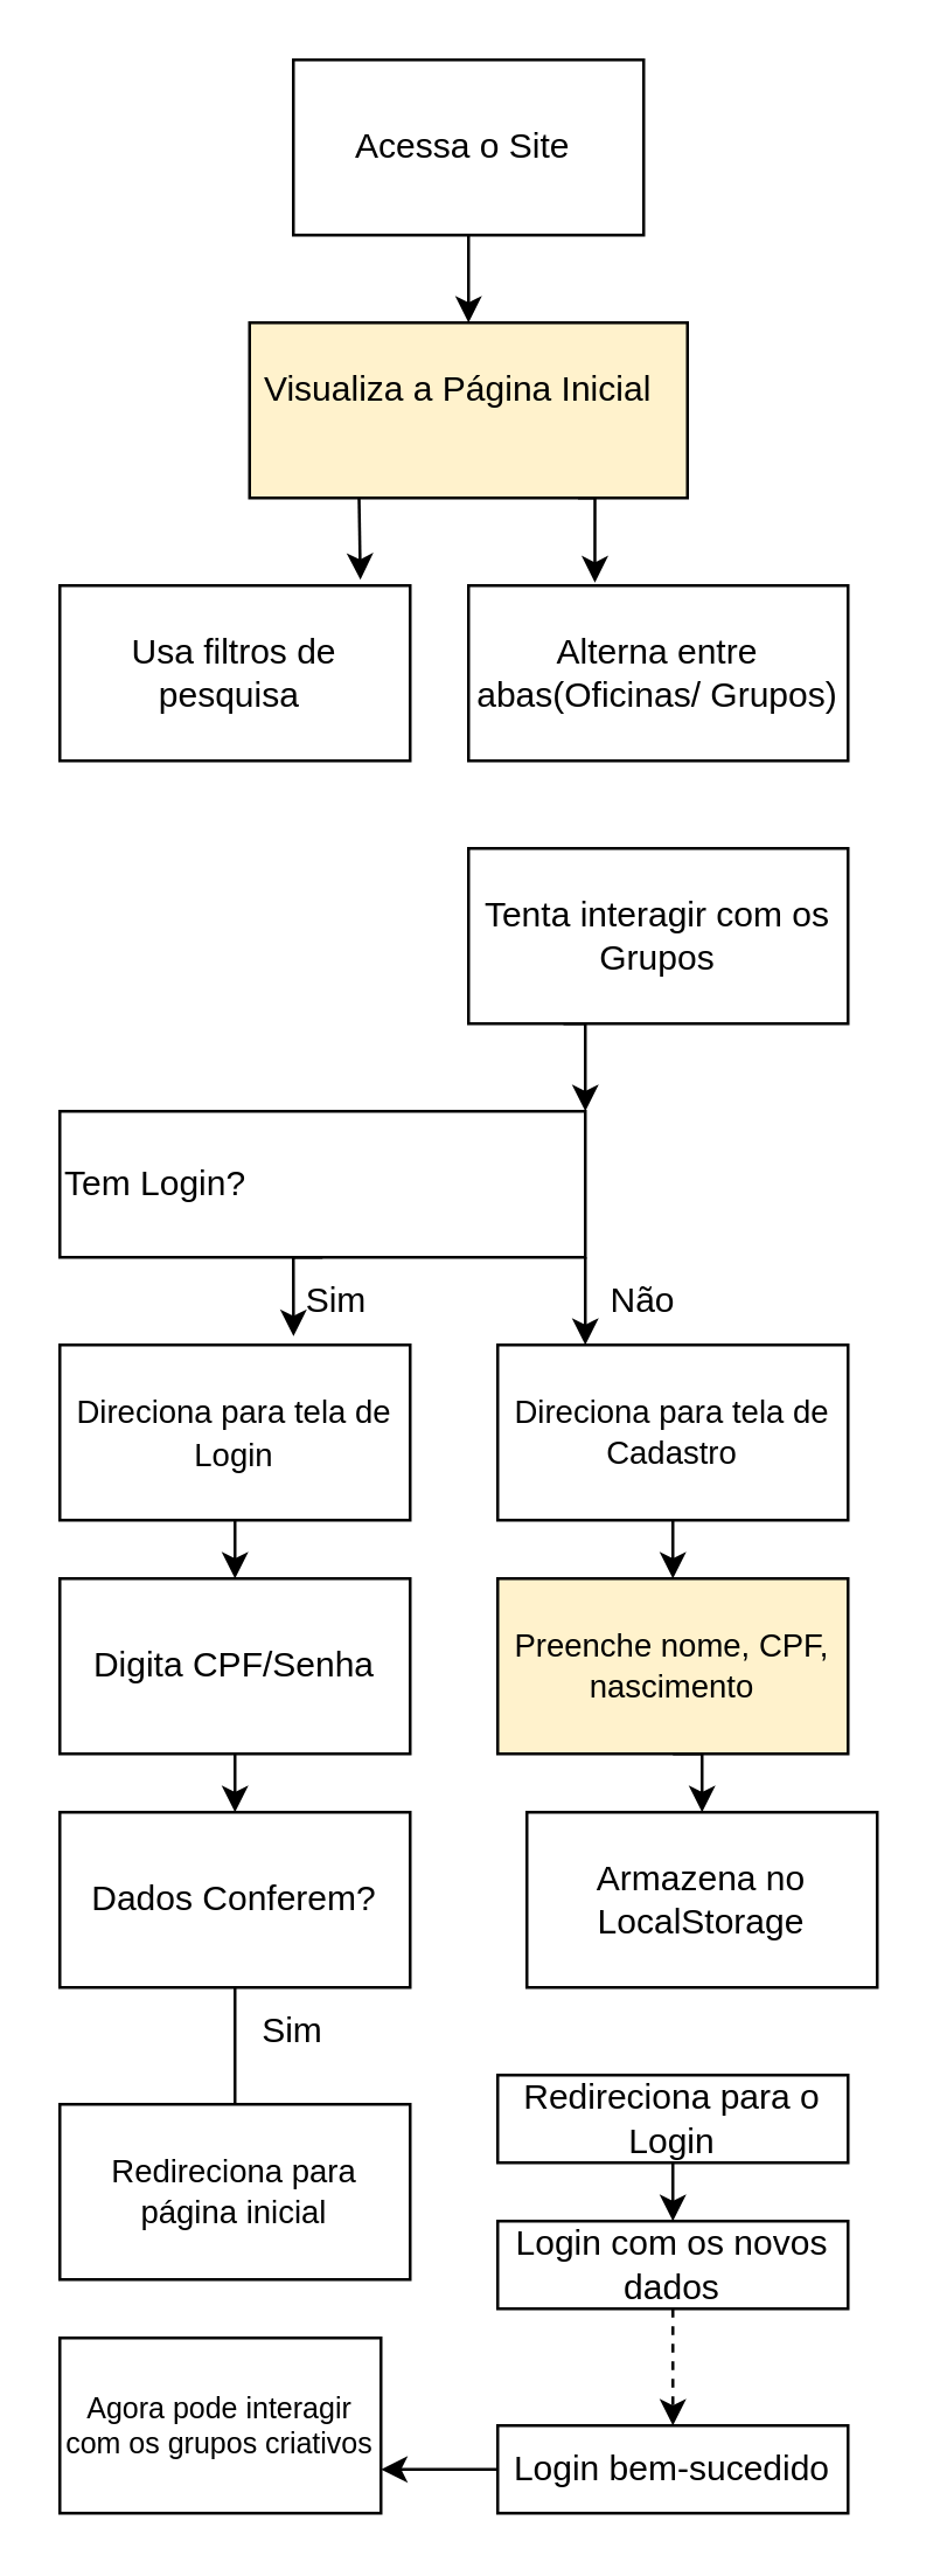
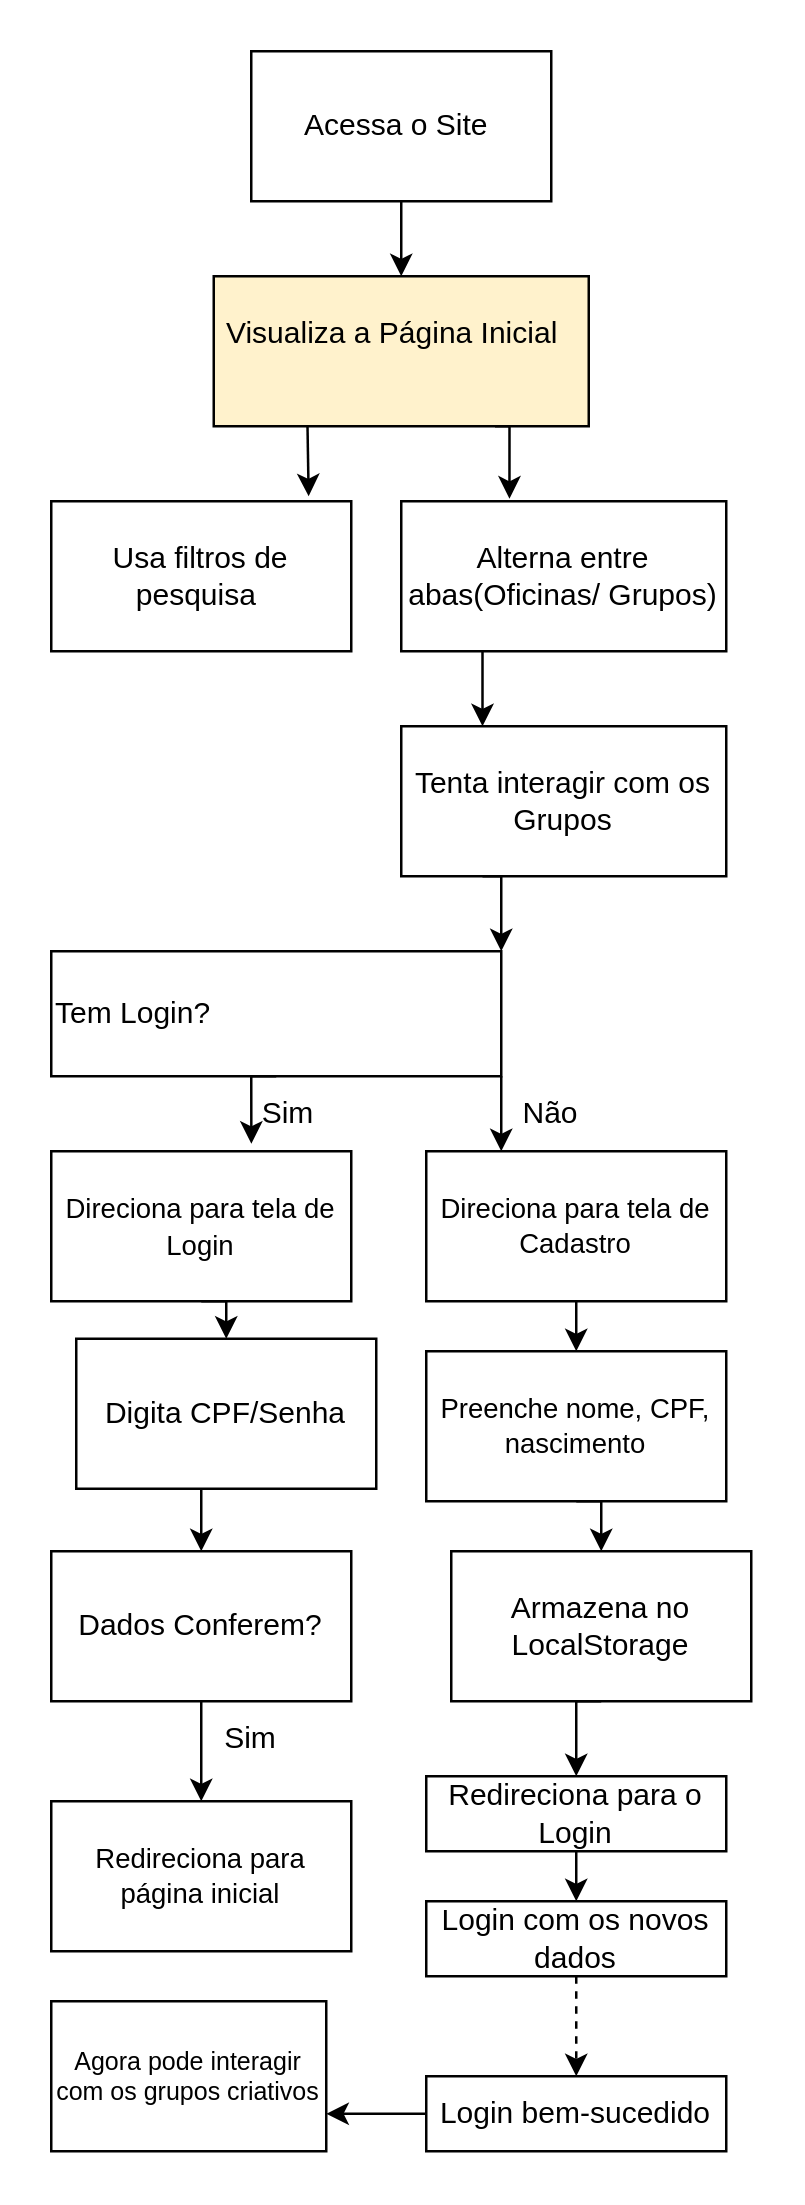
  <mxCell id="0" />
  <mxCell id="1" parent="0" />
  <mxCell id="2" style="edgeStyle=orthogonalEdgeStyle;rounded=0;orthogonalLoop=1;jettySize=auto;html=1;exitX=0.5;exitY=1;exitDx=0;exitDy=0;entryX=0.5;entryY=0;entryDx=0;entryDy=0;" edge="1" parent="1" source="3" target="4"><mxGeometry relative="1" as="geometry" /></mxCell>
  <mxCell id="3" value="Acessa o Site&amp;nbsp;" style="rounded=0;whiteSpace=wrap;html=1;" vertex="1" parent="1"><mxGeometry x="100" y="20" width="120" height="60" as="geometry" /></mxCell>
  <mxCell id="4" value="&lt;div&gt;Visualiza a Página Inicial&amp;nbsp;&amp;nbsp;&lt;/div&gt;&lt;div&gt;&lt;br&gt;&lt;/div&gt;" style="rounded=0;whiteSpace=wrap;html=1;fillColor=#fff2cc;" vertex="1" parent="1"><mxGeometry x="85" y="110" width="150" height="60" as="geometry" /></mxCell>
  <mxCell id="5" value="Usa filtros de pesquisa&amp;nbsp;" style="rounded=0;whiteSpace=wrap;html=1;" vertex="1" parent="1"><mxGeometry x="20" y="200" width="120" height="60" as="geometry" /></mxCell>
+ <mxCell id="6" style="edgeStyle=orthogonalEdgeStyle;rounded=0;orthogonalLoop=1;jettySize=auto;html=1;exitX=0.25;exitY=1;exitDx=0;exitDy=0;entryX=0.25;entryY=0;entryDx=0;entryDy=0;" edge="1" parent="1" source="7" target="11"><mxGeometry relative="1" as="geometry" /></mxCell>
  <mxCell id="7" value="Alterna entre abas(Oficinas/ Grupos)" style="rounded=0;whiteSpace=wrap;html=1;" vertex="1" parent="1"><mxGeometry x="160" y="200" width="130" height="60" as="geometry" /></mxCell>
  <mxCell id="8" style="edgeStyle=orthogonalEdgeStyle;rounded=0;orthogonalLoop=1;jettySize=auto;html=1;exitX=0.75;exitY=1;exitDx=0;exitDy=0;entryX=0.333;entryY=-0.017;entryDx=0;entryDy=0;entryPerimeter=0;" edge="1" parent="1" source="4" target="7"><mxGeometry relative="1" as="geometry" /></mxCell>
  <mxCell id="9" style="edgeStyle=orthogonalEdgeStyle;rounded=0;orthogonalLoop=1;jettySize=auto;html=1;exitX=0.25;exitY=1;exitDx=0;exitDy=0;entryX=0.858;entryY=-0.033;entryDx=0;entryDy=0;entryPerimeter=0;" edge="1" parent="1" source="4" target="5"><mxGeometry relative="1" as="geometry" /></mxCell>
  <mxCell id="10" style="edgeStyle=orthogonalEdgeStyle;rounded=0;orthogonalLoop=1;jettySize=auto;html=1;exitX=0.25;exitY=1;exitDx=0;exitDy=0;entryX=1;entryY=0;entryDx=0;entryDy=0;" edge="1" parent="1" source="11" target="13"><mxGeometry relative="1" as="geometry" /></mxCell>
  <mxCell id="11" value="Tenta interagir com os Grupos" style="rounded=0;whiteSpace=wrap;html=1;" vertex="1" parent="1"><mxGeometry x="160" y="290" width="130" height="60" as="geometry" /></mxCell>
  <mxCell id="12" style="edgeStyle=orthogonalEdgeStyle;rounded=0;orthogonalLoop=1;jettySize=auto;html=1;exitX=1;exitY=1;exitDx=0;exitDy=0;entryX=0.25;entryY=0;entryDx=0;entryDy=0;" edge="1" parent="1" source="13" target="17"><mxGeometry relative="1" as="geometry" /></mxCell>
  <mxCell id="13" value="Tem Login?" style="rounded=0;whiteSpace=wrap;html=1;align=left;" vertex="1" parent="1"><mxGeometry x="20" y="380" width="180" height="50" as="geometry" /></mxCell>
  <mxCell id="14" style="edgeStyle=orthogonalEdgeStyle;rounded=0;orthogonalLoop=1;jettySize=auto;html=1;exitX=0.5;exitY=1;exitDx=0;exitDy=0;entryX=0.5;entryY=0;entryDx=0;entryDy=0;" edge="1" parent="1" source="15" target="23"><mxGeometry relative="1" as="geometry" /></mxCell>
  <mxCell id="15" value="&lt;font style=&quot;font-size: 11px;&quot;&gt;Direciona para tela de Login&lt;/font&gt;" style="rounded=0;whiteSpace=wrap;html=1;" vertex="1" parent="1"><mxGeometry x="20" y="460" width="120" height="60" as="geometry" /></mxCell>
  <mxCell id="16" style="edgeStyle=orthogonalEdgeStyle;rounded=0;orthogonalLoop=1;jettySize=auto;html=1;exitX=0.5;exitY=1;exitDx=0;exitDy=0;entryX=0.5;entryY=0;entryDx=0;entryDy=0;" edge="1" parent="1" source="17" target="25"><mxGeometry relative="1" as="geometry" /></mxCell>
  <mxCell id="17" value="Direciona para tela de Cadastro" style="rounded=0;whiteSpace=wrap;html=1;fontSize=11;" vertex="1" parent="1"><mxGeometry x="170" y="460" width="120" height="60" as="geometry" /></mxCell>
  <mxCell id="18" style="edgeStyle=orthogonalEdgeStyle;rounded=0;orthogonalLoop=1;jettySize=auto;html=1;exitX=0.5;exitY=1;exitDx=0;exitDy=0;entryX=0.667;entryY=-0.05;entryDx=0;entryDy=0;entryPerimeter=0;" edge="1" parent="1" source="13" target="15"><mxGeometry relative="1" as="geometry" /></mxCell>
  <mxCell id="19" style="edgeStyle=orthogonalEdgeStyle;rounded=0;orthogonalLoop=1;jettySize=auto;html=1;exitX=1;exitY=1;exitDx=0;exitDy=0;" edge="1" parent="1" source="13"><mxGeometry relative="1" as="geometry"><mxPoint x="200" y="430" as="targetPoint" /></mxGeometry></mxCell>
  <mxCell id="20" value="Sim" style="text;html=1;align=center;verticalAlign=middle;whiteSpace=wrap;rounded=0;" vertex="1" parent="1"><mxGeometry x="85" y="430" width="60" height="30" as="geometry" /></mxCell>
  <mxCell id="21" value="Não" style="text;html=1;align=center;verticalAlign=middle;whiteSpace=wrap;rounded=0;" vertex="1" parent="1"><mxGeometry x="190" y="430" width="60" height="30" as="geometry" /></mxCell>
  <mxCell id="22" style="edgeStyle=orthogonalEdgeStyle;rounded=0;orthogonalLoop=1;jettySize=auto;html=1;exitX=0.5;exitY=1;exitDx=0;exitDy=0;entryX=0.5;entryY=0;entryDx=0;entryDy=0;" edge="1" parent="1" source="23" target="27"><mxGeometry relative="1" as="geometry" /></mxCell>
- <mxCell id="23" value="Digita CPF/Senha" style="rounded=0;whiteSpace=wrap;html=1;" vertex="1" parent="1"><mxGeometry x="20" y="540" width="120" height="60" as="geometry" /></mxCell>
+ <mxCell id="23" value="Digita CPF/Senha" style="rounded=0;whiteSpace=wrap;html=1;" vertex="1" parent="1"><mxGeometry x="30" y="535" width="120" height="60" as="geometry" /></mxCell>
  <mxCell id="24" style="edgeStyle=orthogonalEdgeStyle;rounded=0;orthogonalLoop=1;jettySize=auto;html=1;exitX=0.5;exitY=1;exitDx=0;exitDy=0;entryX=0.5;entryY=0;entryDx=0;entryDy=0;" edge="1" parent="1" source="25" target="29"><mxGeometry relative="1" as="geometry" /></mxCell>
- <mxCell id="25" value="Preenche nome, CPF, nascimento" style="rounded=0;whiteSpace=wrap;html=1;fontSize=11;fillColor=#fff2cc;" vertex="1" parent="1"><mxGeometry x="170" y="540" width="120" height="60" as="geometry" /></mxCell>
- <mxCell id="26" style="edgeStyle=orthogonalEdgeStyle;rounded=0;orthogonalLoop=1;jettySize=auto;html=1;exitX=0.5;exitY=1;exitDx=0;exitDy=0;entryX=0.5;entryY=0;entryDx=0;entryDy=0;endArrow=none;" edge="1" parent="1" source="27" target="30"><mxGeometry relative="1" as="geometry" /></mxCell>
+ <mxCell id="25" value="Preenche nome, CPF, nascimento" style="rounded=0;whiteSpace=wrap;html=1;fontSize=11;" vertex="1" parent="1"><mxGeometry x="170" y="540" width="120" height="60" as="geometry" /></mxCell>
+ <mxCell id="26" style="edgeStyle=orthogonalEdgeStyle;rounded=0;orthogonalLoop=1;jettySize=auto;html=1;exitX=0.5;exitY=1;exitDx=0;exitDy=0;entryX=0.5;entryY=0;entryDx=0;entryDy=0;" edge="1" parent="1" source="27" target="30"><mxGeometry relative="1" as="geometry" /></mxCell>
  <mxCell id="27" value="Dados Conferem?" style="rounded=0;whiteSpace=wrap;html=1;" vertex="1" parent="1"><mxGeometry x="20" y="620" width="120" height="60" as="geometry" /></mxCell>
+ <mxCell id="28" style="edgeStyle=orthogonalEdgeStyle;rounded=0;orthogonalLoop=1;jettySize=auto;html=1;exitX=0.5;exitY=1;exitDx=0;exitDy=0;entryX=0.5;entryY=0;entryDx=0;entryDy=0;" edge="1" parent="1" source="29" target="32"><mxGeometry relative="1" as="geometry" /></mxCell>
  <mxCell id="29" value="Armazena no LocalStorage" style="rounded=0;whiteSpace=wrap;html=1;" vertex="1" parent="1"><mxGeometry x="180" y="620" width="120" height="60" as="geometry" /></mxCell>
  <mxCell id="30" value="Redireciona para página inicial" style="rounded=0;whiteSpace=wrap;html=1;fontSize=11;" vertex="1" parent="1"><mxGeometry x="20" y="720" width="120" height="60" as="geometry" /></mxCell>
  <mxCell id="31" style="edgeStyle=orthogonalEdgeStyle;rounded=0;orthogonalLoop=1;jettySize=auto;html=1;exitX=0.5;exitY=1;exitDx=0;exitDy=0;entryX=0.5;entryY=0;entryDx=0;entryDy=0;" edge="1" parent="1" source="32" target="34"><mxGeometry relative="1" as="geometry" /></mxCell>
  <mxCell id="32" value="Redireciona para o Login" style="rounded=0;whiteSpace=wrap;html=1;" vertex="1" parent="1"><mxGeometry x="170" y="710" width="120" height="30" as="geometry" /></mxCell>
  <mxCell id="33" style="edgeStyle=orthogonalEdgeStyle;rounded=0;orthogonalLoop=1;jettySize=auto;html=1;exitX=0.5;exitY=1;exitDx=0;exitDy=0;entryX=0.5;entryY=0;entryDx=0;entryDy=0;dashed=1;" edge="1" parent="1" source="34" target="36"><mxGeometry relative="1" as="geometry" /></mxCell>
  <mxCell id="34" value="Login com os novos dados" style="rounded=0;whiteSpace=wrap;html=1;" vertex="1" parent="1"><mxGeometry x="170" y="760" width="120" height="30" as="geometry" /></mxCell>
  <mxCell id="35" style="edgeStyle=orthogonalEdgeStyle;rounded=0;orthogonalLoop=1;jettySize=auto;html=1;exitX=0;exitY=0.5;exitDx=0;exitDy=0;entryX=1;entryY=0.75;entryDx=0;entryDy=0;" edge="1" parent="1" source="36" target="38"><mxGeometry relative="1" as="geometry" /></mxCell>
  <mxCell id="36" value="Login bem-sucedido" style="rounded=0;whiteSpace=wrap;html=1;" vertex="1" parent="1"><mxGeometry x="170" y="830" width="120" height="30" as="geometry" /></mxCell>
  <mxCell id="37" value="Sim" style="text;html=1;align=center;verticalAlign=middle;whiteSpace=wrap;rounded=0;" vertex="1" parent="1"><mxGeometry x="70" y="680" width="60" height="30" as="geometry" /></mxCell>
  <mxCell id="38" value="Agora pode interagir com os grupos criativos" style="rounded=0;whiteSpace=wrap;html=1;fontSize=10;" vertex="1" parent="1"><mxGeometry x="20" y="800" width="110" height="60" as="geometry" /></mxCell>
